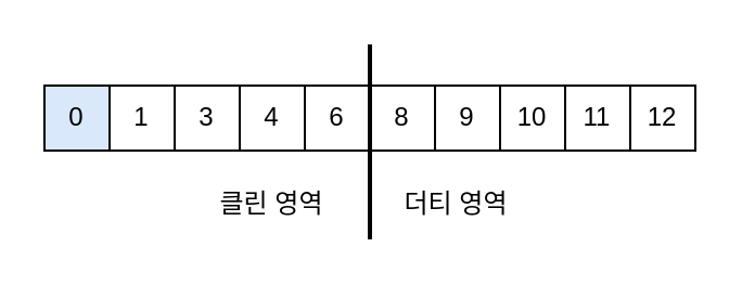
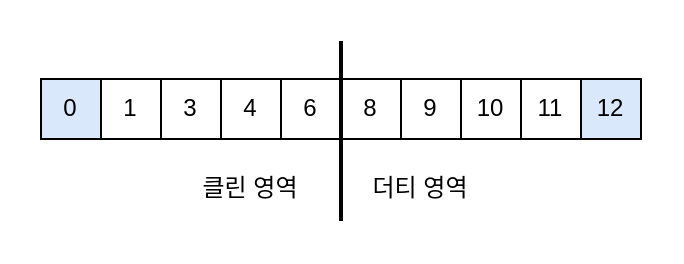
  <mxCell id="0" />
  <mxCell id="1" parent="0" />
  <mxCell id="2" value="0" style="rounded=0;whiteSpace=wrap;html=1;fillColor=#dae8fc;" vertex="1" parent="1"><mxGeometry x="20" y="39" width="30" height="30" as="geometry" /></mxCell>
  <mxCell id="3" value="1" style="rounded=0;whiteSpace=wrap;html=1;" vertex="1" parent="1"><mxGeometry x="50" y="39" width="30" height="30" as="geometry" /></mxCell>
  <mxCell id="4" value="3" style="rounded=0;whiteSpace=wrap;html=1;" vertex="1" parent="1"><mxGeometry x="80" y="39" width="30" height="30" as="geometry" /></mxCell>
  <mxCell id="5" value="4" style="rounded=0;whiteSpace=wrap;html=1;" vertex="1" parent="1"><mxGeometry x="110" y="39" width="30" height="30" as="geometry" /></mxCell>
  <mxCell id="6" value="6" style="rounded=0;whiteSpace=wrap;html=1;" vertex="1" parent="1"><mxGeometry x="140" y="39" width="30" height="30" as="geometry" /></mxCell>
  <mxCell id="7" value="8" style="rounded=0;whiteSpace=wrap;html=1;" vertex="1" parent="1"><mxGeometry x="170" y="39" width="30" height="30" as="geometry" /></mxCell>
  <mxCell id="8" value="9" style="rounded=0;whiteSpace=wrap;html=1;" vertex="1" parent="1"><mxGeometry x="200" y="39" width="30" height="30" as="geometry" /></mxCell>
  <mxCell id="9" value="10" style="rounded=0;whiteSpace=wrap;html=1;" vertex="1" parent="1"><mxGeometry x="230" y="39" width="30" height="30" as="geometry" /></mxCell>
  <mxCell id="10" value="11" style="rounded=0;whiteSpace=wrap;html=1;" vertex="1" parent="1"><mxGeometry x="260" y="39" width="30" height="30" as="geometry" /></mxCell>
- <mxCell id="11" value="12" style="rounded=0;whiteSpace=wrap;html=1;" vertex="1" parent="1"><mxGeometry x="290" y="39" width="30" height="30" as="geometry" /></mxCell>
+ <mxCell id="11" value="12" style="rounded=0;whiteSpace=wrap;html=1;fillColor=#dae8fc;" vertex="1" parent="1"><mxGeometry x="290" y="39" width="30" height="30" as="geometry" /></mxCell>
  <mxCell id="12" value="" style="endArrow=none;html=1;rounded=0;fontStyle=1;strokeWidth=2;" edge="1" parent="1"><mxGeometry width="50" height="50" relative="1" as="geometry"><mxPoint x="170" y="110" as="sourcePoint" /><mxPoint x="170" y="20" as="targetPoint" /></mxGeometry></mxCell>
  <mxCell id="13" value="클린 영역" style="text;html=1;align=center;verticalAlign=middle;whiteSpace=wrap;rounded=0;" vertex="1" parent="1"><mxGeometry x="95" y="79" width="60" height="30" as="geometry" /></mxCell>
  <mxCell id="14" value="더티 영역" style="text;html=1;align=center;verticalAlign=middle;whiteSpace=wrap;rounded=0;" vertex="1" parent="1"><mxGeometry x="180" y="79" width="60" height="30" as="geometry" /></mxCell>
